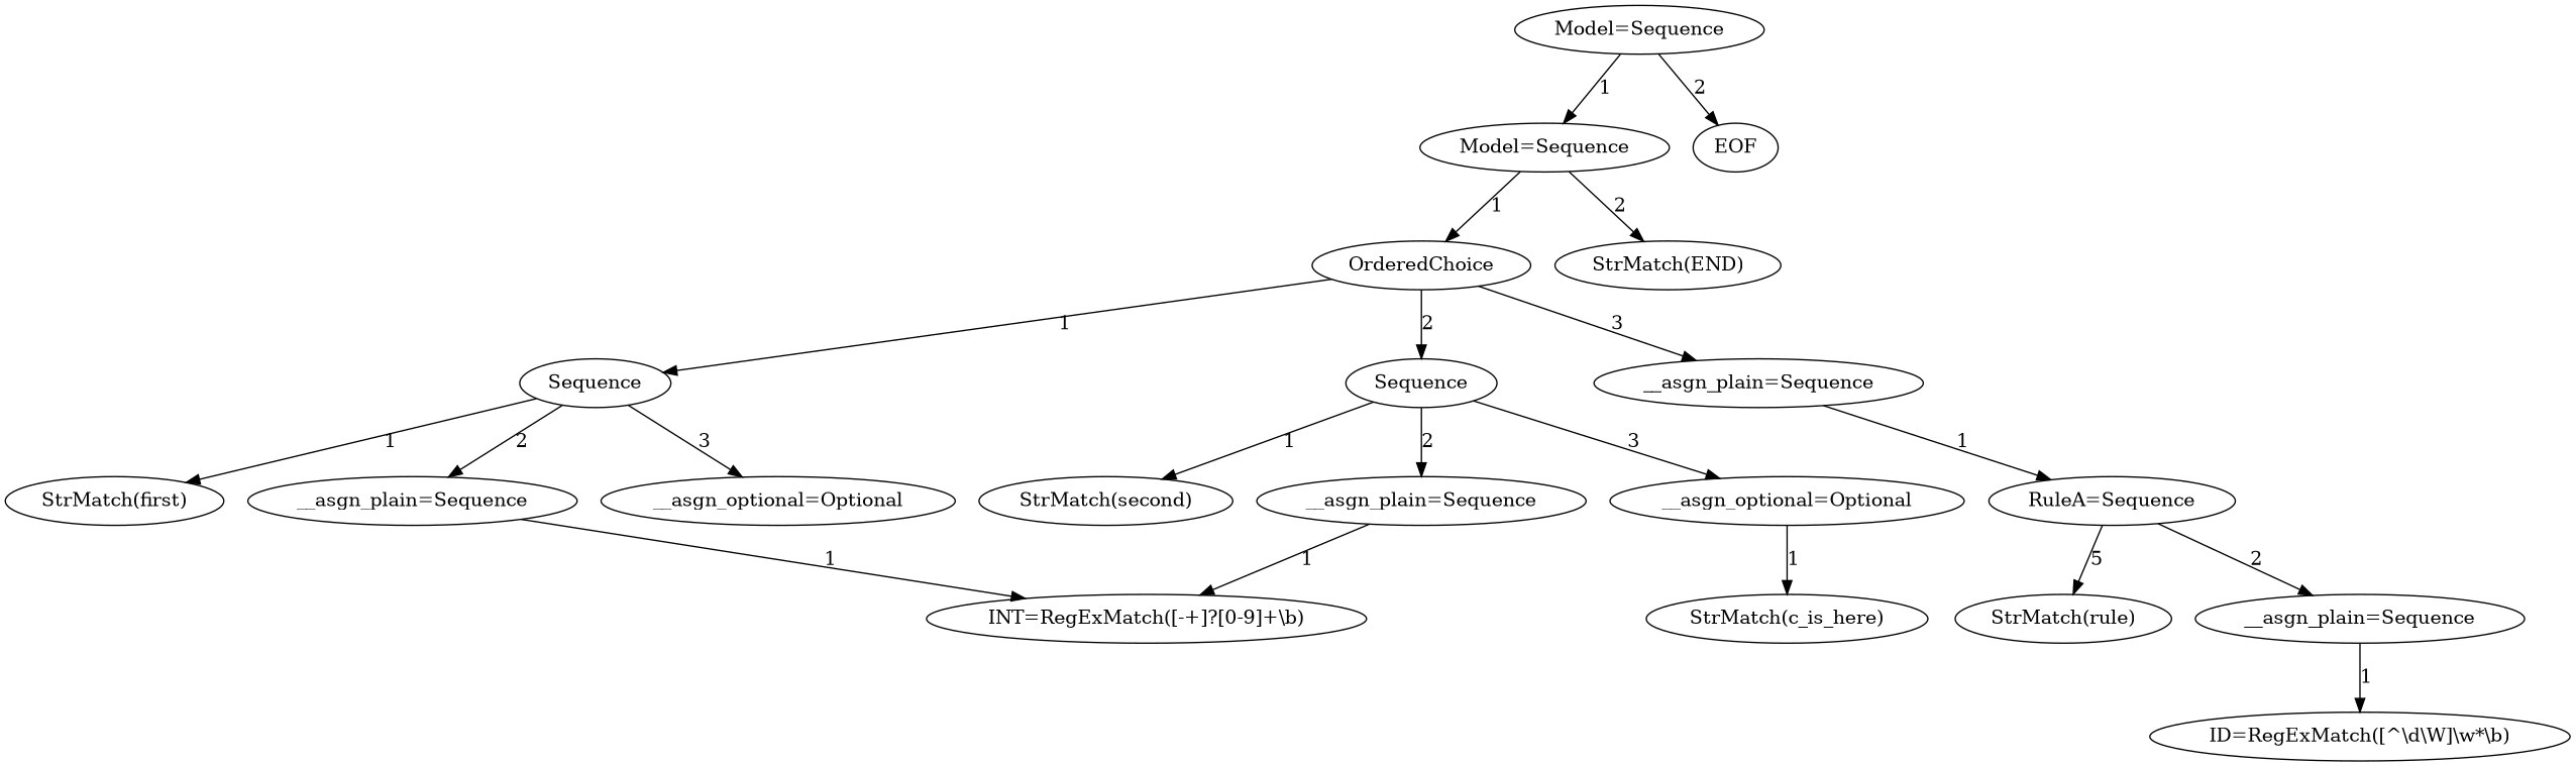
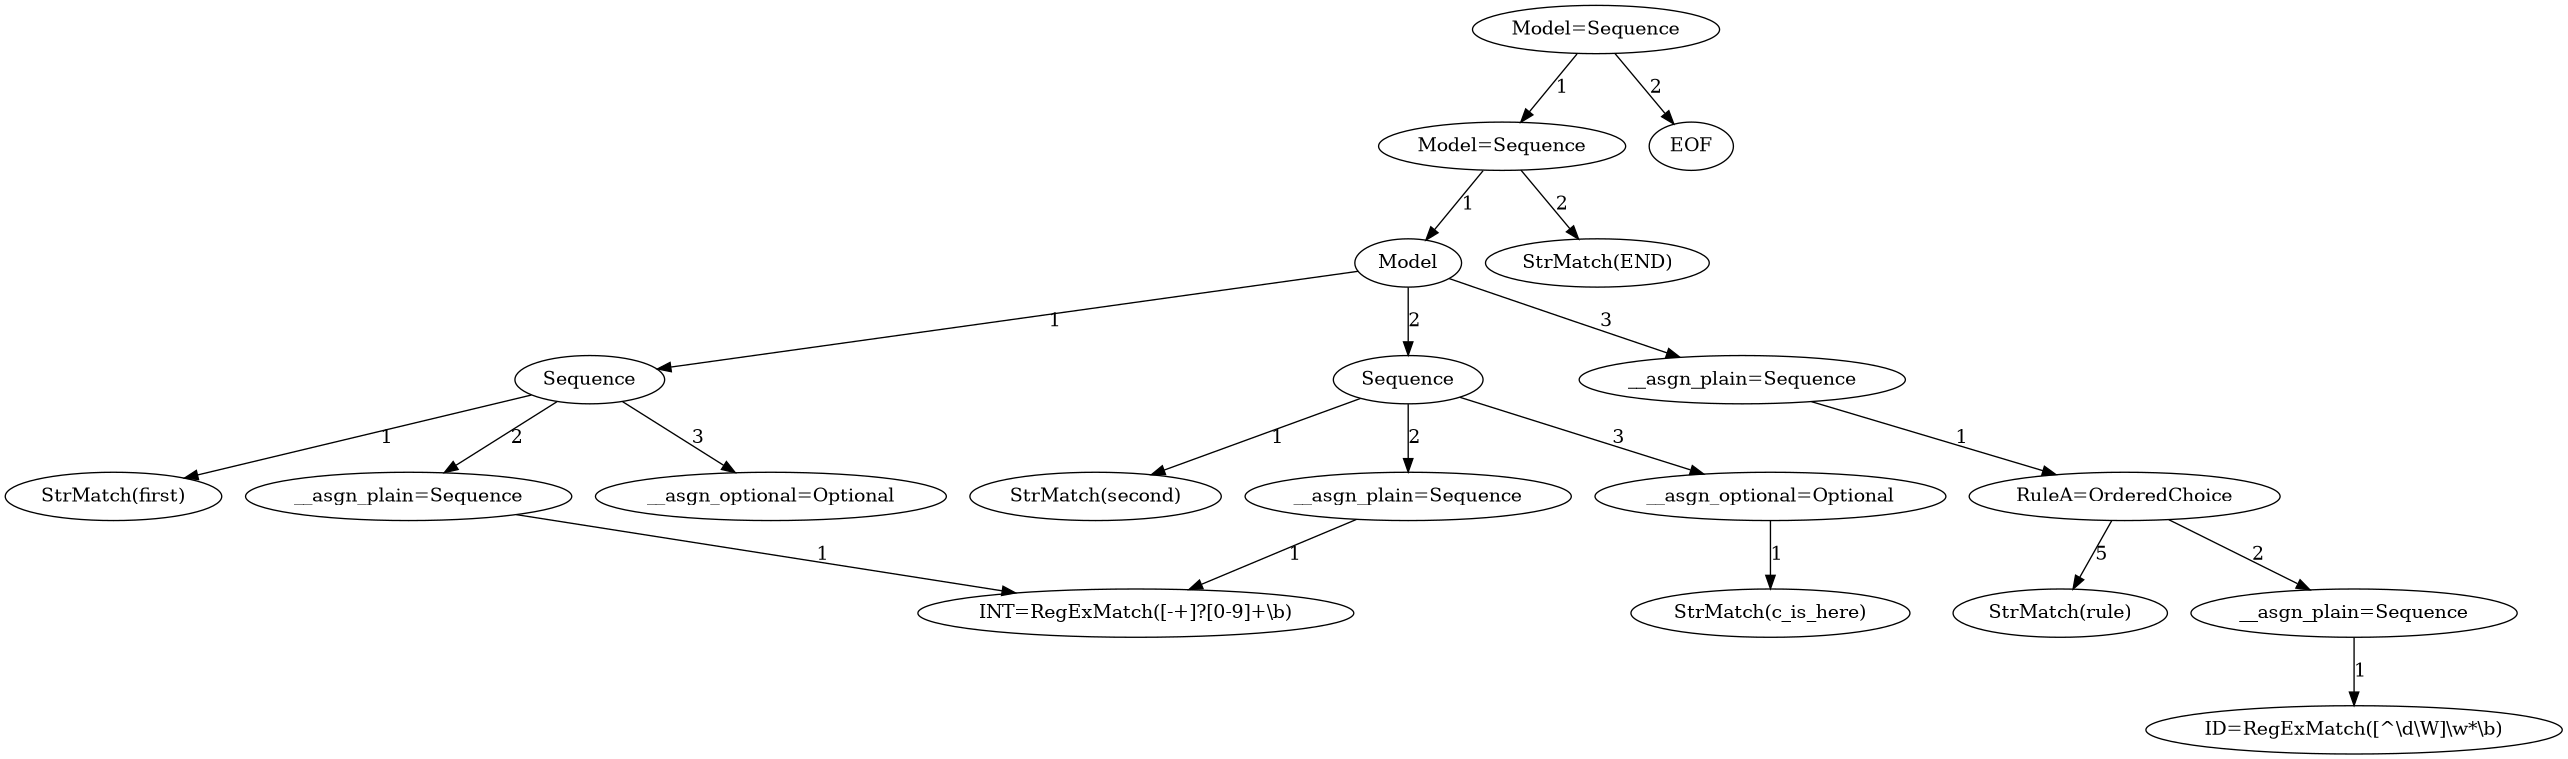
  digraph {
    n1 [label="Model=Sequence"]
    n2 [label="Model=Sequence"]
    n3 [label=EOF]
-   n4 [label=OrderedChoice]
+   n4 [label=Model]
    n5 [label="StrMatch(END)"]
    n6 [label=Sequence]
    n7 [label=Sequence]
    n8 [label="__asgn_plain=Sequence"]
    n9 [label="StrMatch(first)"]
    n10 [label="__asgn_plain=Sequence"]
    n11 [label="__asgn_optional=Optional"]
    n12 [label="StrMatch(second)"]
    n13 [label="__asgn_plain=Sequence"]
    n14 [label="__asgn_optional=Optional"]
-   n15 [label="RuleA=Sequence"]
+   n15 [label="RuleA=OrderedChoice"]
    n16 [label="INT=RegExMatch([-+]?[0-9]+\\b)"]
    n17 [label="StrMatch(c_is_here)"]
    n18 [label="StrMatch(rule)"]
    n19 [label="__asgn_plain=Sequence"]
    n20 [label="ID=RegExMatch([^\\d\\W]\\w*\\b)"]
    n1 -> n2 [label=1]
    n1 -> n3 [label=2]
    n2 -> n4 [label=1]
    n2 -> n5 [label=2]
    n4 -> n6 [label=1]
    n4 -> n7 [label=2]
    n4 -> n8 [label=3]
    n6 -> n9 [label=1]
    n6 -> n10 [label=2]
    n6 -> n11 [label=3]
    n7 -> n12 [label=1]
    n7 -> n13 [label=2]
    n7 -> n14 [label=3]
    n8 -> n15 [label=1]
    n10 -> n16 [label=1]
    n13 -> n16 [label=1]
    n14 -> n17 [label=1]
    n15 -> n18 [label=5]
    n15 -> n19 [label=2]
    n19 -> n20 [label=1]
  }
